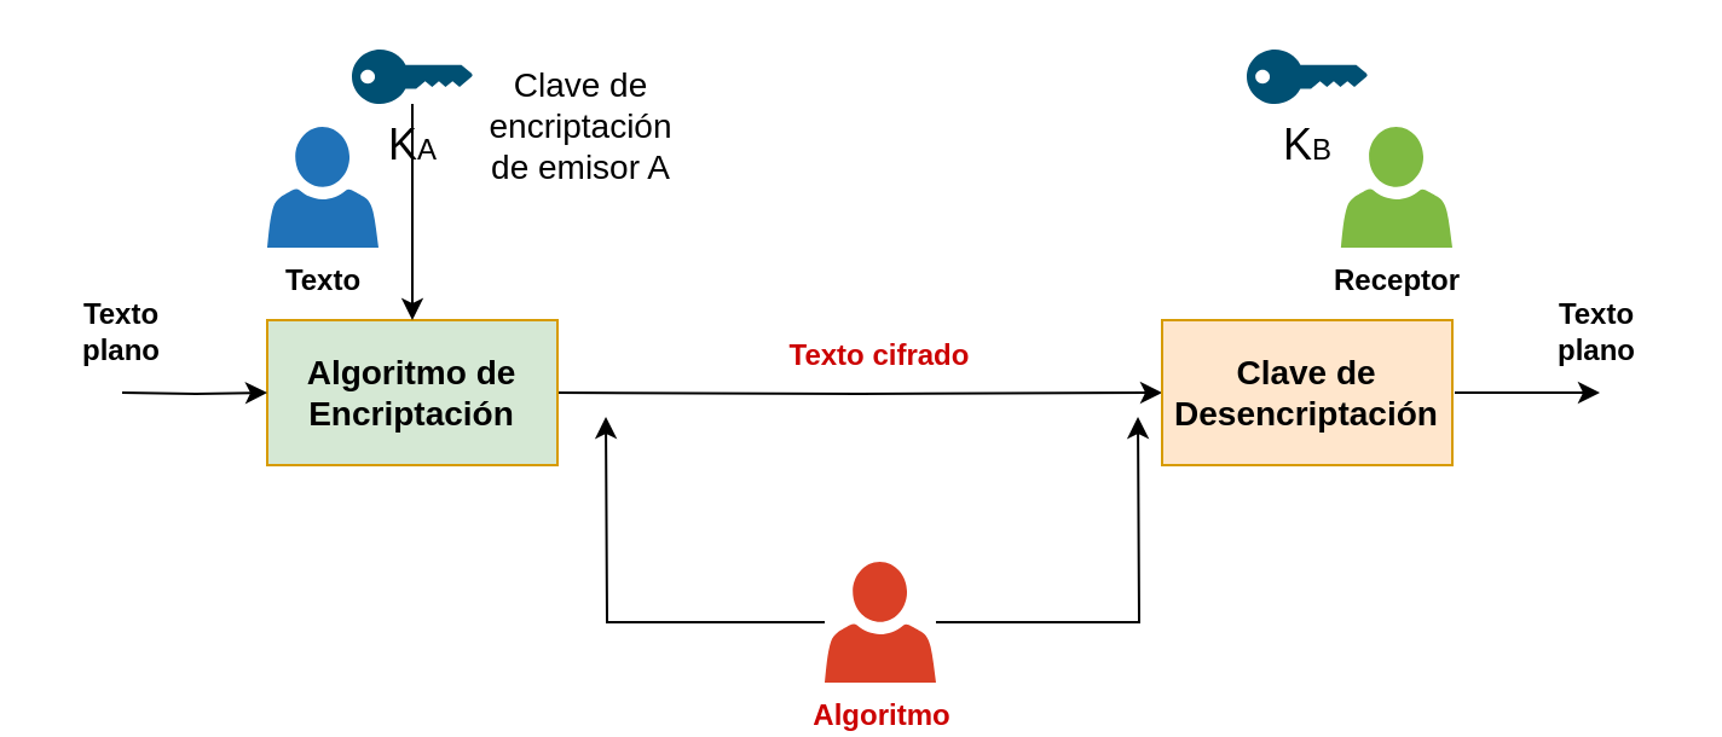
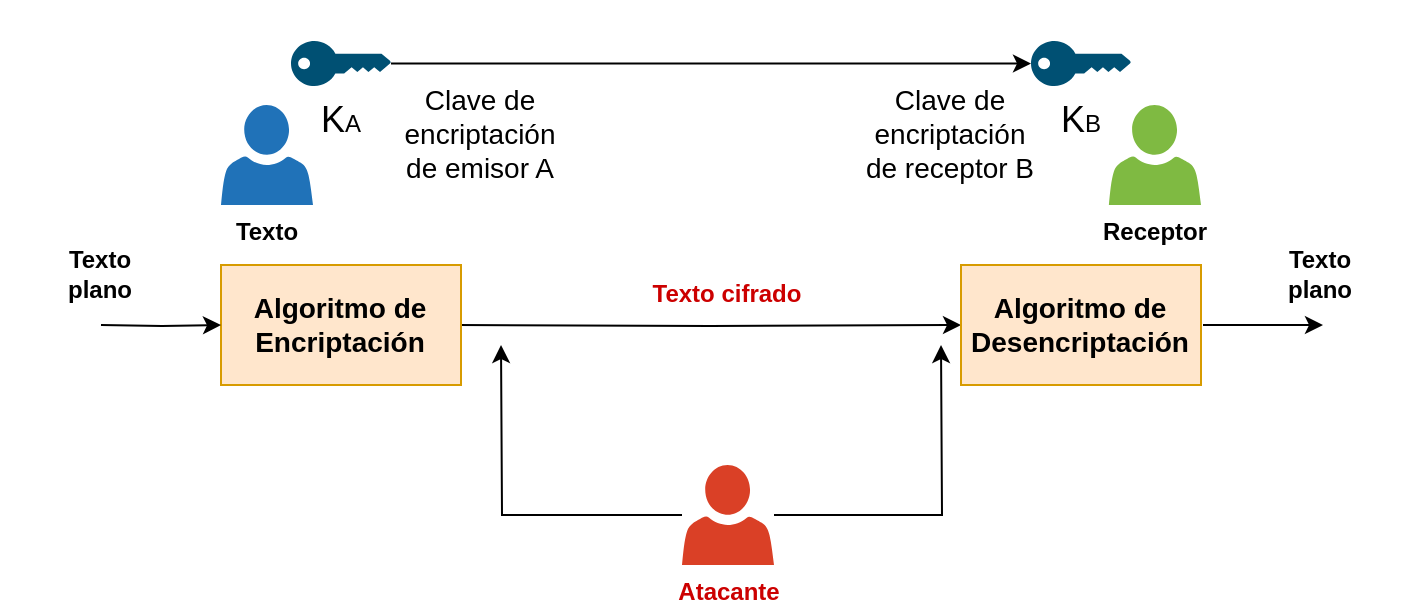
  <mxCell id="0" />
  <mxCell id="1" parent="0" />
  <mxCell id="2" value="&lt;b&gt;Texto&lt;/b&gt;" style="sketch=0;pointerEvents=1;shadow=0;dashed=0;html=1;strokeColor=none;labelPosition=center;verticalLabelPosition=bottom;verticalAlign=top;outlineConnect=0;align=center;shape=mxgraph.office.users.user;fillColor=#2072B8;" vertex="1" parent="1"><mxGeometry x="110" y="52" width="46" height="50" as="geometry" /></mxCell>
  <mxCell id="3" value="&lt;b&gt;Receptor&lt;/b&gt;" style="sketch=0;pointerEvents=1;shadow=0;dashed=0;html=1;strokeColor=none;labelPosition=center;verticalLabelPosition=bottom;verticalAlign=top;outlineConnect=0;align=center;shape=mxgraph.office.users.user;fillColor=#7FBA42;" vertex="1" parent="1"><mxGeometry x="553.94" y="52" width="46.063" height="50.0" as="geometry" /></mxCell>
  <mxCell id="4" value="" style="edgeStyle=orthogonalEdgeStyle;rounded=0;orthogonalLoop=1;jettySize=auto;html=1;" edge="1" parent="1" source="6"><mxGeometry relative="1" as="geometry"><mxPoint x="470" y="172" as="targetPoint" /></mxGeometry></mxCell>
  <mxCell id="5" value="" style="edgeStyle=orthogonalEdgeStyle;rounded=0;orthogonalLoop=1;jettySize=auto;html=1;" edge="1" parent="1" source="6"><mxGeometry relative="1" as="geometry"><mxPoint x="250" y="172" as="targetPoint" /></mxGeometry></mxCell>
- <mxCell id="6" value="&lt;b&gt;&lt;font color=&quot;#cc0000&quot;&gt;Algoritmo&lt;/font&gt;&lt;/b&gt;" style="sketch=0;pointerEvents=1;shadow=0;dashed=0;html=1;strokeColor=none;labelPosition=center;verticalLabelPosition=bottom;verticalAlign=top;outlineConnect=0;align=center;shape=mxgraph.office.users.user;fillColor=#DA4026;" vertex="1" parent="1"><mxGeometry x="340.5" y="232" width="46" height="50" as="geometry" /></mxCell>
+ <mxCell id="6" value="&lt;b&gt;&lt;font color=&quot;#cc0000&quot;&gt;Atacante&lt;/font&gt;&lt;/b&gt;" style="sketch=0;pointerEvents=1;shadow=0;dashed=0;html=1;strokeColor=none;labelPosition=center;verticalLabelPosition=bottom;verticalAlign=top;outlineConnect=0;align=center;shape=mxgraph.office.users.user;fillColor=#DA4026;" vertex="1" parent="1"><mxGeometry x="340.5" y="232" width="46" height="50" as="geometry" /></mxCell>
  <mxCell id="7" value="" style="edgeStyle=orthogonalEdgeStyle;rounded=0;orthogonalLoop=1;jettySize=auto;html=1;entryX=0;entryY=0.5;entryDx=0;entryDy=0;" edge="1" parent="1" target="9"><mxGeometry relative="1" as="geometry"><mxPoint x="228" y="162" as="sourcePoint" /><mxPoint x="328" y="162" as="targetPoint" /></mxGeometry></mxCell>
- <mxCell id="8" value="&lt;b&gt;&lt;font style=&quot;font-size: 14px;&quot;&gt;Algoritmo de Encriptación&lt;/font&gt;&lt;/b&gt;" style="rounded=0;whiteSpace=wrap;html=1;fillColor=#d5e8d4;strokeColor=#d79b00;" vertex="1" parent="1"><mxGeometry x="110" y="132" width="120" height="60" as="geometry" /></mxCell>
- <mxCell id="9" value="&lt;b&gt;&lt;font style=&quot;font-size: 14px;&quot;&gt;Clave de Desencriptación&lt;/font&gt;&lt;/b&gt;" style="rounded=0;whiteSpace=wrap;html=1;fillColor=#ffe6cc;strokeColor=#d79b00;" vertex="1" parent="1"><mxGeometry x="480" y="132" width="120" height="60" as="geometry" /></mxCell>
+ <mxCell id="8" value="&lt;b&gt;&lt;font style=&quot;font-size: 14px;&quot;&gt;Algoritmo de Encriptación&lt;/font&gt;&lt;/b&gt;" style="rounded=0;whiteSpace=wrap;html=1;fillColor=#ffe6cc;strokeColor=#d79b00;" vertex="1" parent="1"><mxGeometry x="110" y="132" width="120" height="60" as="geometry" /></mxCell>
+ <mxCell id="9" value="&lt;b&gt;&lt;font style=&quot;font-size: 14px;&quot;&gt;Algoritmo de Desencriptación&lt;/font&gt;&lt;/b&gt;" style="rounded=0;whiteSpace=wrap;html=1;fillColor=#ffe6cc;strokeColor=#d79b00;" vertex="1" parent="1"><mxGeometry x="480" y="132" width="120" height="60" as="geometry" /></mxCell>
  <mxCell id="10" value="" style="edgeStyle=orthogonalEdgeStyle;rounded=0;orthogonalLoop=1;jettySize=auto;html=1;" edge="1" parent="1" target="8"><mxGeometry relative="1" as="geometry"><mxPoint x="50" y="162" as="sourcePoint" /></mxGeometry></mxCell>
  <mxCell id="11" value="&lt;b&gt;Texto plano&lt;/b&gt;" style="text;strokeColor=none;align=center;fillColor=none;html=1;verticalAlign=middle;whiteSpace=wrap;rounded=0;" vertex="1" parent="1"><mxGeometry x="20" y="122" width="60" height="30" as="geometry" /></mxCell>
  <mxCell id="12" value="&lt;font color=&quot;#cc0000&quot;&gt;&lt;b&gt;Texto cifrado&lt;/b&gt;&lt;/font&gt;" style="text;strokeColor=none;align=center;fillColor=none;html=1;verticalAlign=middle;whiteSpace=wrap;rounded=0;" vertex="1" parent="1"><mxGeometry x="320" y="132" width="87" height="30" as="geometry" /></mxCell>
  <mxCell id="13" value="" style="edgeStyle=orthogonalEdgeStyle;rounded=0;orthogonalLoop=1;jettySize=auto;html=1;" edge="1" parent="1"><mxGeometry relative="1" as="geometry"><mxPoint x="601" y="162" as="sourcePoint" /><mxPoint x="661" y="162" as="targetPoint" /></mxGeometry></mxCell>
  <mxCell id="14" value="&lt;b&gt;Texto plano&lt;/b&gt;" style="text;strokeColor=none;align=center;fillColor=none;html=1;verticalAlign=middle;whiteSpace=wrap;rounded=0;" vertex="1" parent="1"><mxGeometry x="630" y="122" width="60" height="30" as="geometry" /></mxCell>
- <mxCell id="15" value="" style="edgeStyle=orthogonalEdgeStyle;rounded=0;orthogonalLoop=1;jettySize=auto;html=1;" edge="1" parent="1" source="16" target="8"><mxGeometry relative="1" as="geometry" /></mxCell>
+ <mxCell id="15" value="" style="edgeStyle=orthogonalEdgeStyle;rounded=0;orthogonalLoop=1;jettySize=auto;html=1;" edge="1" parent="1" source="16" target="17"><mxGeometry relative="1" as="geometry" /></mxCell>
  <mxCell id="16" value="&lt;font style=&quot;font-size: 18px;&quot;&gt;K&lt;/font&gt;A" style="points=[[0,0.5,0],[0.24,0,0],[0.5,0.28,0],[0.995,0.475,0],[0.5,0.72,0],[0.24,1,0]];verticalLabelPosition=bottom;sketch=0;html=1;verticalAlign=top;aspect=fixed;align=center;pointerEvents=1;shape=mxgraph.cisco19.key;fillColor=#005073;strokeColor=none;" vertex="1" parent="1"><mxGeometry x="145" y="20" width="50" height="22.5" as="geometry" /></mxCell>
  <mxCell id="17" value="&lt;font style=&quot;font-size: 18px;&quot;&gt;K&lt;/font&gt;B" style="points=[[0,0.5,0],[0.24,0,0],[0.5,0.28,0],[0.995,0.475,0],[0.5,0.72,0],[0.24,1,0]];verticalLabelPosition=bottom;sketch=0;html=1;verticalAlign=top;aspect=fixed;align=center;pointerEvents=1;shape=mxgraph.cisco19.key;fillColor=#005073;strokeColor=none;" vertex="1" parent="1"><mxGeometry x="515" y="20" width="50" height="22.5" as="geometry" /></mxCell>
- <mxCell id="18" value="&lt;font style=&quot;font-size: 14px;&quot;&gt;Clave de encriptación de emisor A&lt;/font&gt;" style="text;strokeColor=none;align=center;fillColor=none;html=1;verticalAlign=middle;whiteSpace=wrap;rounded=0;" vertex="1" parent="1"><mxGeometry x="210" y="37" width="60" height="30" as="geometry" /></mxCell>
+ <mxCell id="18" value="&lt;font style=&quot;font-size: 14px;&quot;&gt;Clave de encriptación de emisor A&lt;/font&gt;" style="text;strokeColor=none;align=center;fillColor=none;html=1;verticalAlign=middle;whiteSpace=wrap;rounded=0;" vertex="1" parent="1"><mxGeometry x="210" y="52" width="60" height="30" as="geometry" /></mxCell>
+ <mxCell id="19" value="&lt;font style=&quot;font-size: 14px;&quot;&gt;Clave de encriptación de receptor B&lt;/font&gt;" style="text;strokeColor=none;align=center;fillColor=none;html=1;verticalAlign=middle;whiteSpace=wrap;rounded=0;" vertex="1" parent="1"><mxGeometry x="430" y="52" width="90" height="30" as="geometry" /></mxCell>
